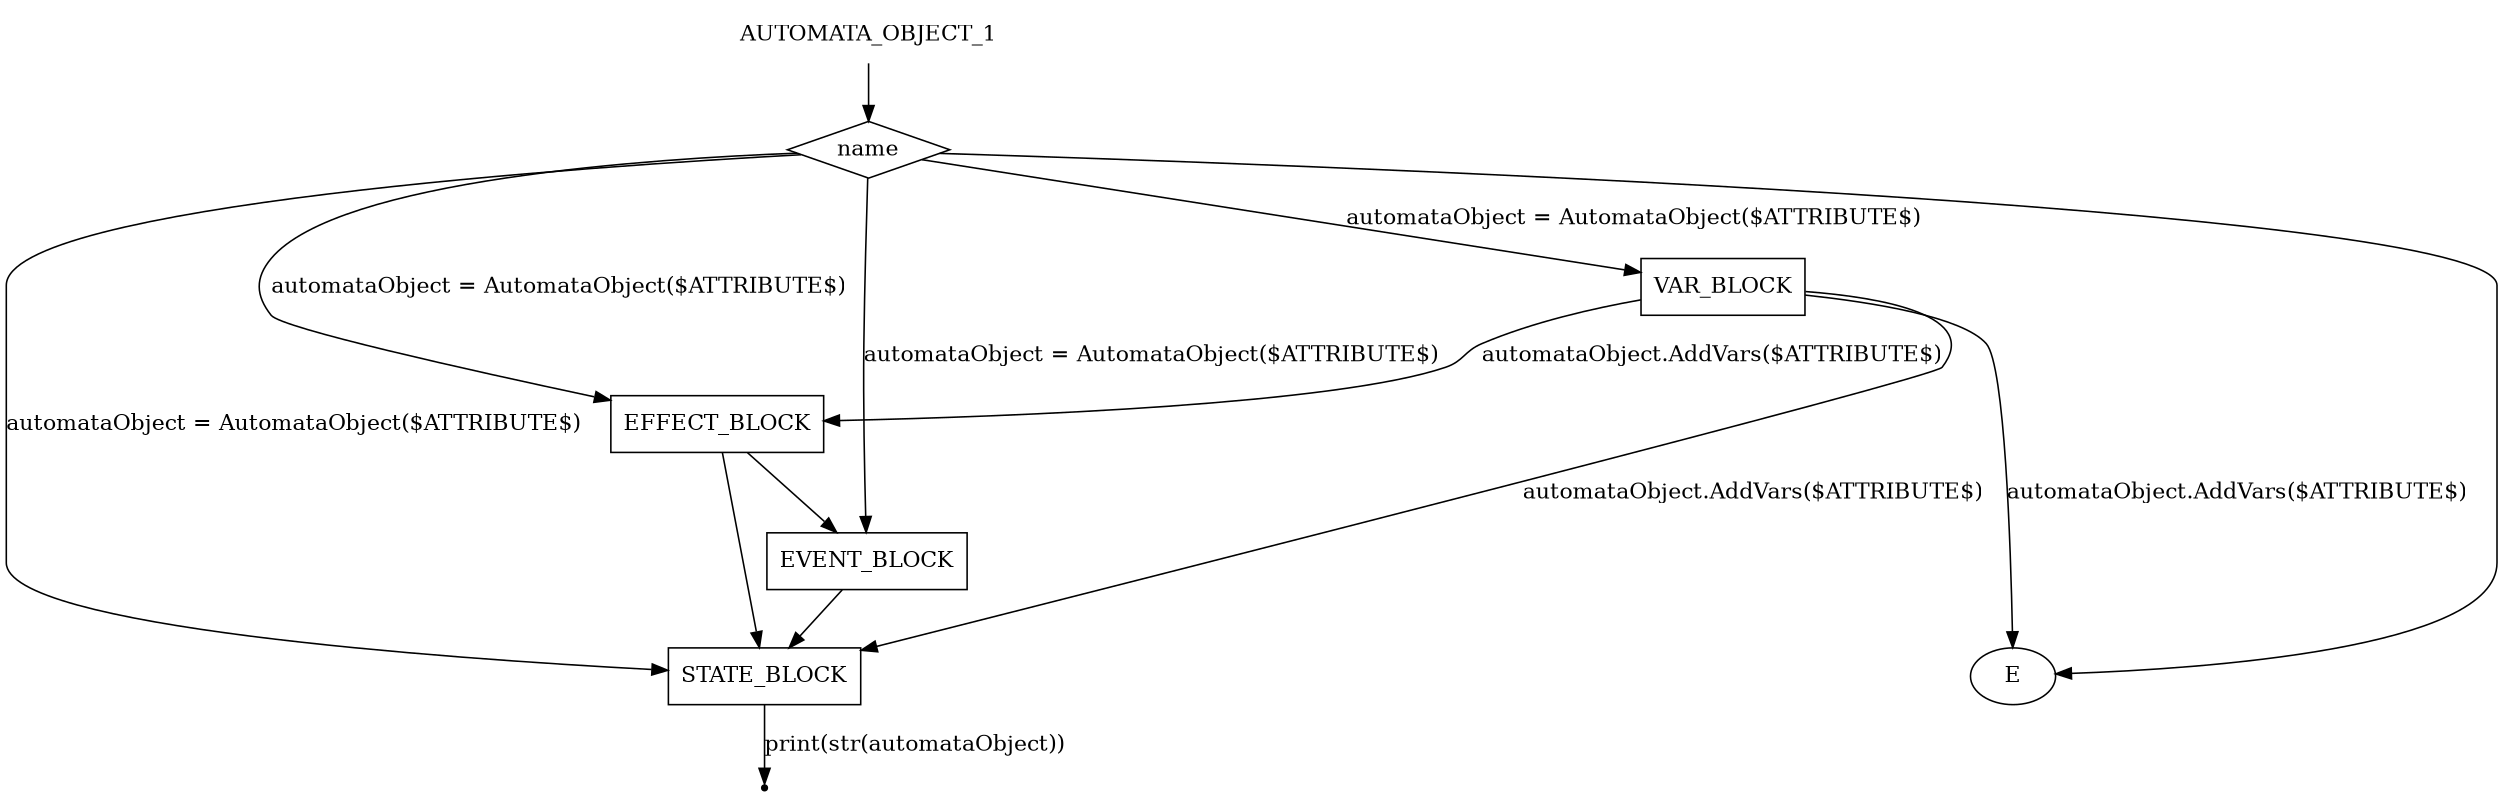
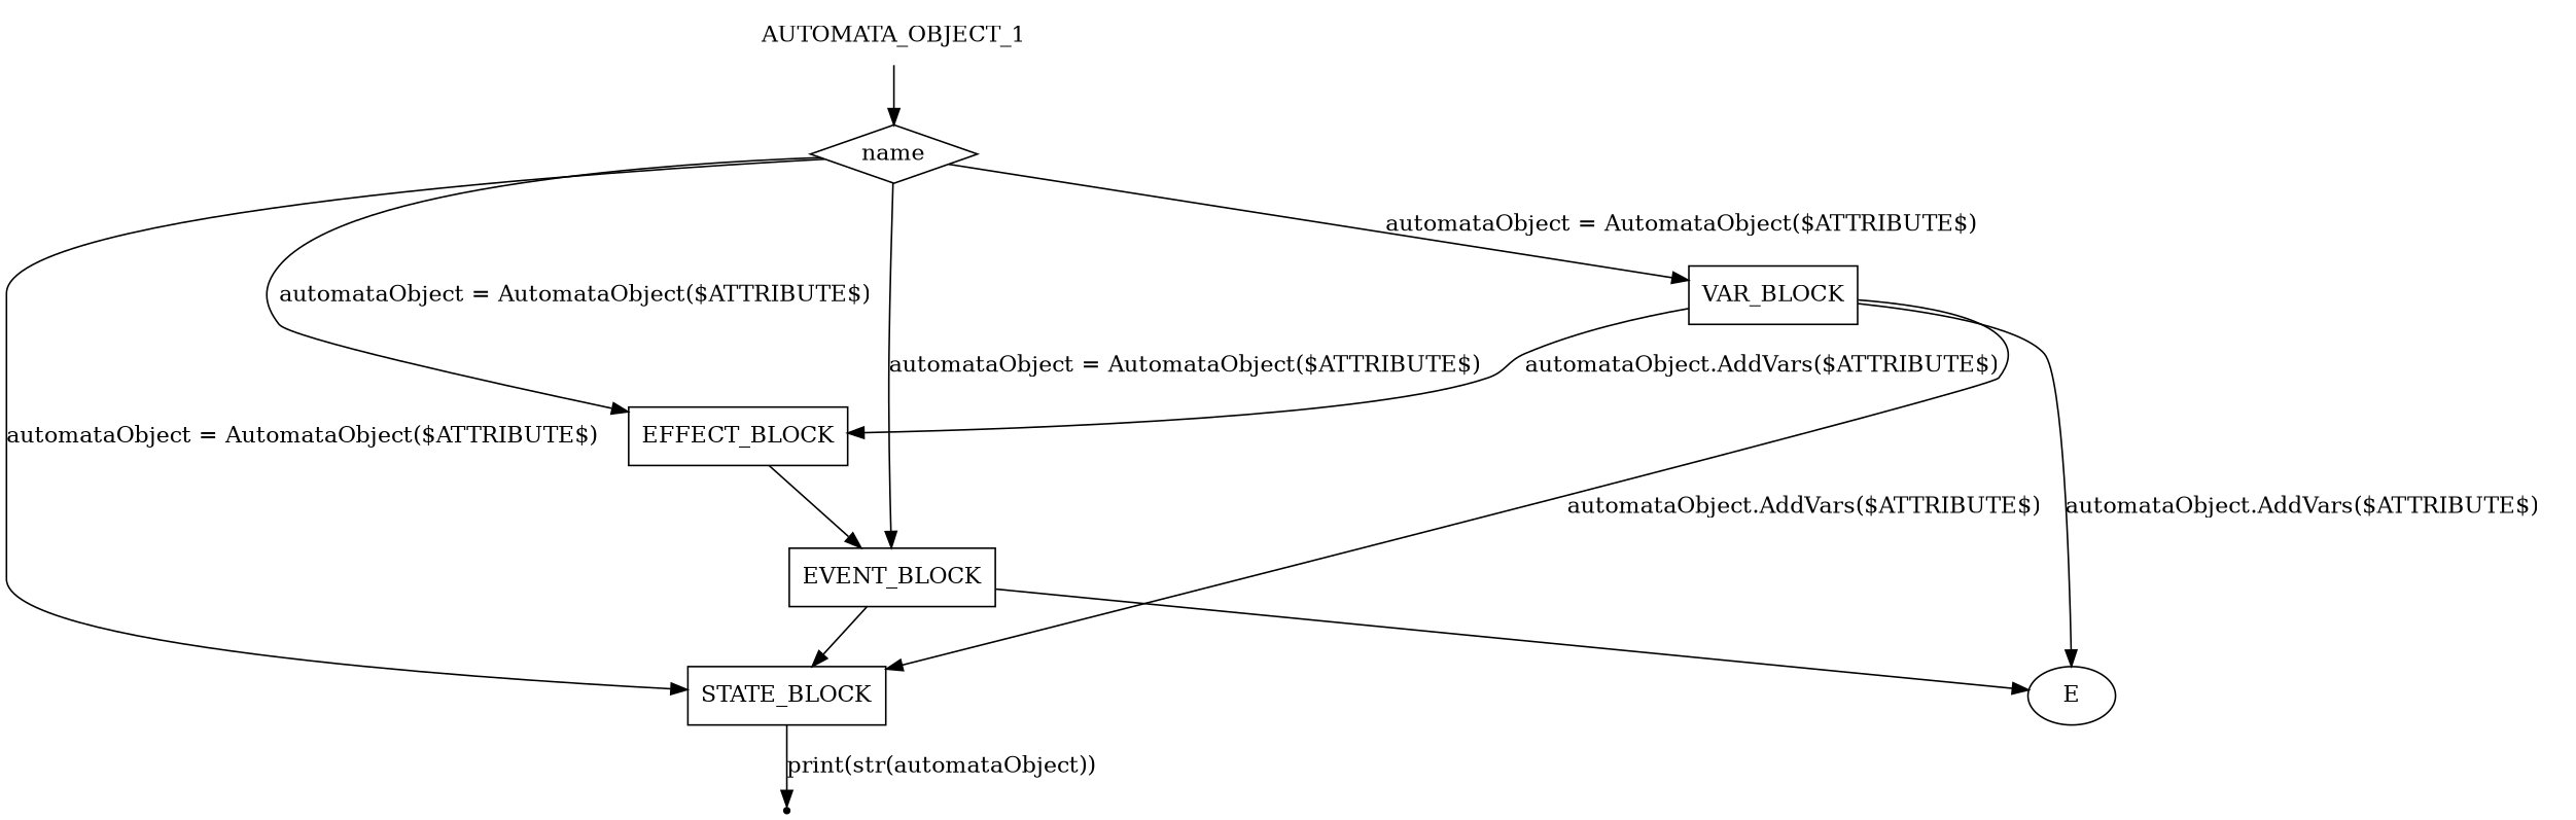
  digraph {
    fontname="DejaVu Serif"
    node [fontname="DejaVu Serif" shape=box]
    edge [fontname="DejaVu Serif"]
    n1 [label=AUTOMATA_OBJECT_1 shape=plaintext]
    n2 [label=name shape=diamond]
    n3 [label=VAR_BLOCK]
    n4 [label=EFFECT_BLOCK]
    n5 [label=EVENT_BLOCK]
    n6 [label=STATE_BLOCK]
    E [shape=""]
    end [shape=point]
    n1 -> n2
    n2 -> n3 [label="automataObject = AutomataObject($ATTRIBUTE$)"]
    n2 -> n4 [label="automataObject = AutomataObject($ATTRIBUTE$)"]
    n2 -> n5 [label="automataObject = AutomataObject($ATTRIBUTE$)"]
    n2 -> n6 [label="automataObject = AutomataObject($ATTRIBUTE$)"]
    n3 -> n4 [label="automataObject.AddVars($ATTRIBUTE$)"]
    n3 -> n6 [label="automataObject.AddVars($ATTRIBUTE$)"]
    n3 -> E [label="automataObject.AddVars($ATTRIBUTE$)"]
    n4 -> n5
-   n4 -> n6
    n5 -> n6
-   n2 -> E
+   n5 -> E
    n6 -> end [label="print(str(automataObject))"]
  }
